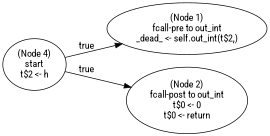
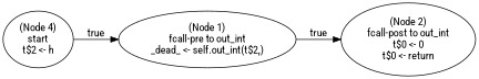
  digraph {
    fontname="Roboto Condensed"
    rankdir=LR
    node [fontname="Roboto Condensed"]
    edge [fontname="Roboto Condensed"]
    n1 [label="(Node 4)\nstart\nt$2 <- h\n"]
    n2 [label="(Node 1)\nfcall-pre to out_int\n_dead_ <- self.out_int(t$2,)\n"]
    n3 [label="(Node 2)\nfcall-post to out_int\nt$0 <- 0\nt$0 <- return\n"]
    n1 -> n2 [label=true]
-   n1 -> n3 [label=true]
+   n2 -> n3 [label=true]
  }
